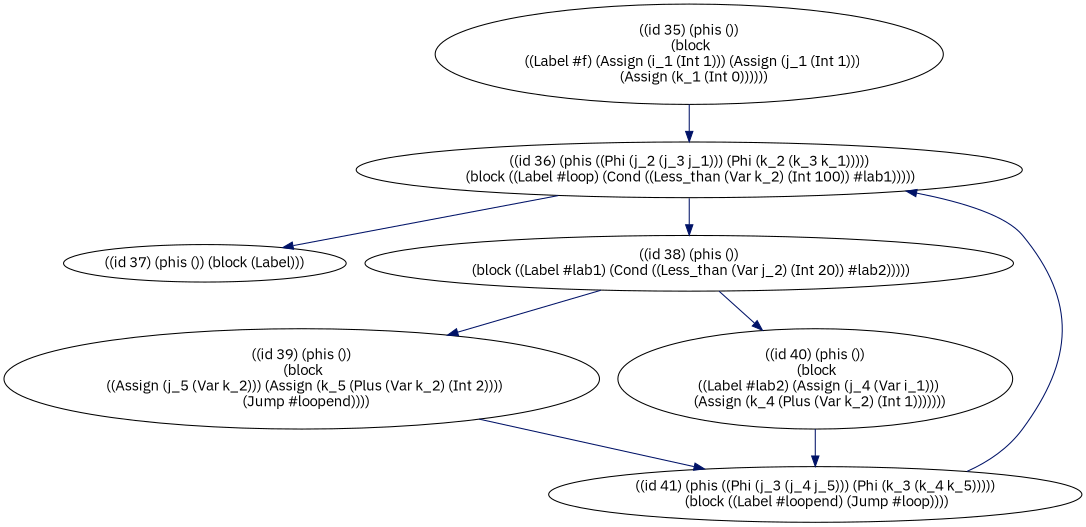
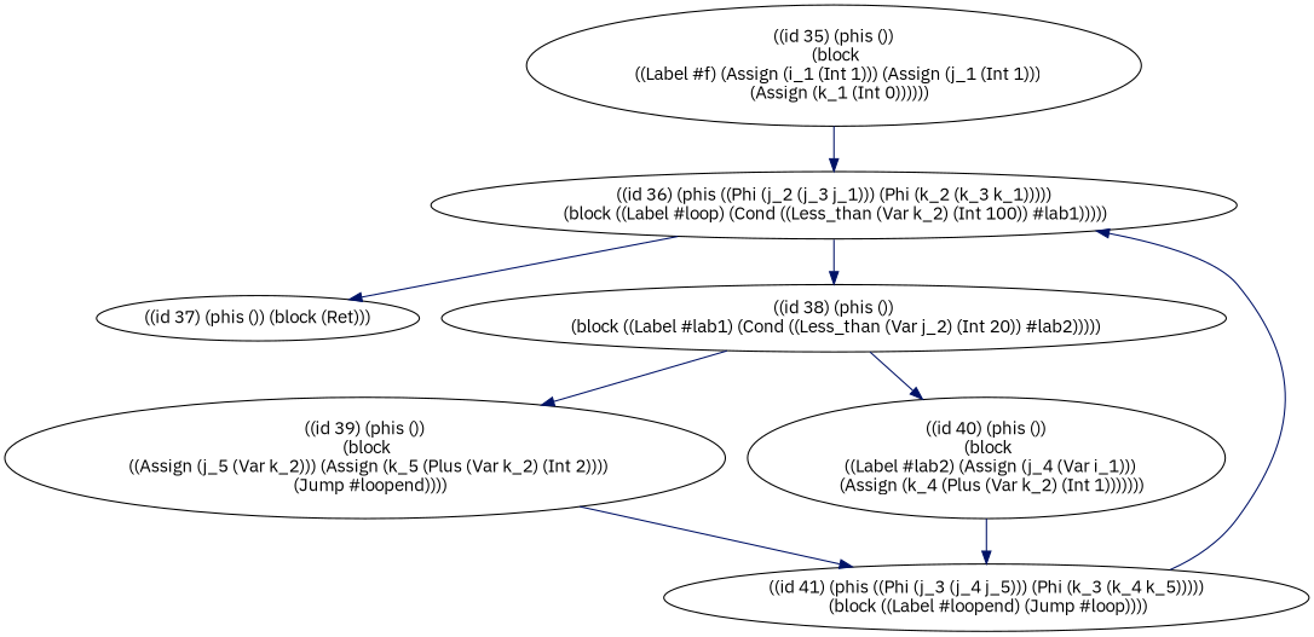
  digraph {
    fontname="IBM Plex Sans"
    node [fontname="IBM Plex Sans"]
    edge [color="#001267" fontname="IBM Plex Sans"]
    n1 [label="((id 35) (phis ())\n (block\n  ((Label #f) (Assign (i_1 (Int 1))) (Assign (j_1 (Int 1)))\n   (Assign (k_1 (Int 0))))))"]
    n2 [label="((id 36) (phis ((Phi (j_2 (j_3 j_1))) (Phi (k_2 (k_3 k_1)))))\n (block ((Label #loop) (Cond ((Less_than (Var k_2) (Int 100)) #lab1)))))"]
-   n3 [label="((id 37) (phis ()) (block (Label)))"]
+   n3 [label="((id 37) (phis ()) (block (Ret)))"]
    n4 [label="((id 38) (phis ())\n (block ((Label #lab1) (Cond ((Less_than (Var j_2) (Int 20)) #lab2)))))"]
    n5 [label="((id 39) (phis ())\n (block\n  ((Assign (j_5 (Var k_2))) (Assign (k_5 (Plus (Var k_2) (Int 2))))\n   (Jump #loopend))))"]
    n6 [label="((id 40) (phis ())\n (block\n  ((Label #lab2) (Assign (j_4 (Var i_1)))\n   (Assign (k_4 (Plus (Var k_2) (Int 1)))))))"]
    n7 [label="((id 41) (phis ((Phi (j_3 (j_4 j_5))) (Phi (k_3 (k_4 k_5)))))\n (block ((Label #loopend) (Jump #loop))))"]
    n1 -> n2
    n2 -> n3
    n2 -> n4
    n4 -> n5
    n4 -> n6
    n5 -> n7
    n6 -> n7
    n7 -> n2
  }
